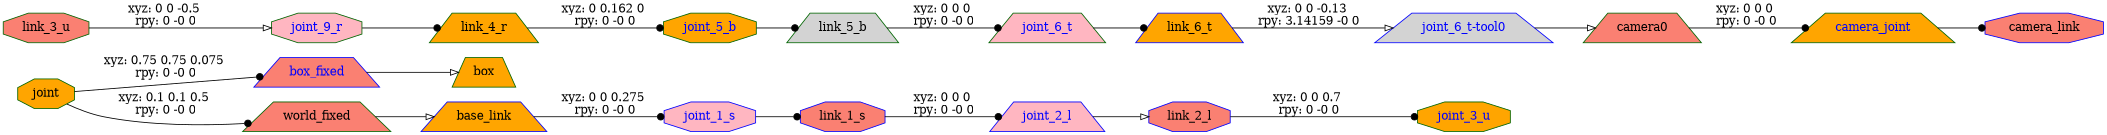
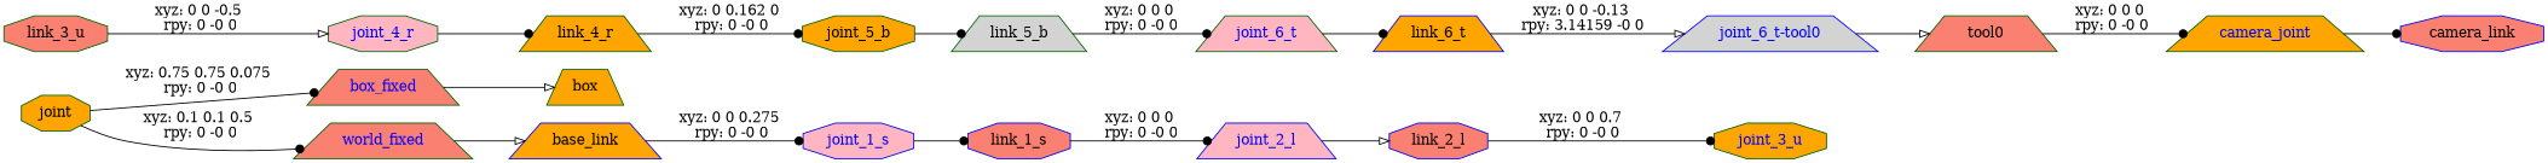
  digraph {
    rankdir=LR
    node [color=darkgreen fillcolor=orange shape=trapezium style=filled]
    edge [arrowhead=dot]
    n1 [label=joint shape=octagon]
-   box_fixed [color=blue fillcolor=salmon fontcolor=blue]
-   world_fixed [fillcolor=salmon fontcolor=black]
+   box_fixed [fillcolor=salmon fontcolor=blue]
+   world_fixed [fillcolor=salmon fontcolor=blue]
    n4 [label=box]
    n5 [color=blue label=base_link]
    joint_1_s [color=blue fillcolor=lightpink fontcolor=blue shape=octagon]
    n7 [color=blue fillcolor=salmon label=link_1_s shape=octagon]
    joint_2_l [color=blue fillcolor=lightpink fontcolor=blue]
    n9 [color=blue fillcolor=salmon label=link_2_l shape=octagon]
    joint_3_u [fontcolor=blue shape=octagon]
    n11 [fillcolor=salmon label=link_3_u shape=octagon]
-   joint_4_r [fillcolor=lightpink fontcolor=blue shape=octagon label=joint_9_r]
+   joint_4_r [fillcolor=lightpink fontcolor=blue shape=octagon]
    n13 [label=link_4_r]
-   joint_5_b [fontcolor=blue shape=octagon]
+   joint_5_b [fontcolor=black shape=octagon]
    n15 [fillcolor=lightgrey label=link_5_b]
    joint_6_t [fillcolor=lightpink fontcolor=blue]
    n17 [color=blue label=link_6_t]
    "joint_6_t-tool0" [color=blue fillcolor=lightgrey fontcolor=blue]
-   n19 [fillcolor=salmon label=camera0]
+   n19 [fillcolor=salmon label=tool0]
    camera_joint [fontcolor=blue]
    n21 [color=blue fillcolor=salmon label=camera_link shape=octagon]
    n1 -> box_fixed [label="xyz: 0.75 0.75 0.075 \nrpy: 0 -0 0"]
    n1 -> world_fixed [label="xyz: 0.1 0.1 0.5 \nrpy: 0 -0 0"]
    box_fixed -> n4 [arrowhead=onormal]
    world_fixed -> n5 [arrowhead=onormal]
    n5 -> joint_1_s [label="xyz: 0 0 0.275 \nrpy: 0 -0 0"]
    joint_1_s -> n7
    n7 -> joint_2_l [label="xyz: 0 0 0 \nrpy: 0 -0 0"]
    joint_2_l -> n9 [arrowhead=onormal]
    n9 -> joint_3_u [label="xyz: 0 0 0.7 \nrpy: 0 -0 0"]
    n11 -> joint_4_r [arrowhead=onormal label="xyz: 0 0 -0.5 \nrpy: 0 -0 0"]
    joint_4_r -> n13
    n13 -> joint_5_b [label="xyz: 0 0.162 0 \nrpy: 0 -0 0"]
    joint_5_b -> n15
    n15 -> joint_6_t [label="xyz: 0 0 0 \nrpy: 0 -0 0"]
    joint_6_t -> n17
    n17 -> "joint_6_t-tool0" [arrowhead=onormal label="xyz: 0 0 -0.13 \nrpy: 3.14159 -0 0"]
    "joint_6_t-tool0" -> n19 [arrowhead=onormal]
    n19 -> camera_joint [label="xyz: 0 0 0 \nrpy: 0 -0 0"]
    camera_joint -> n21
  }
